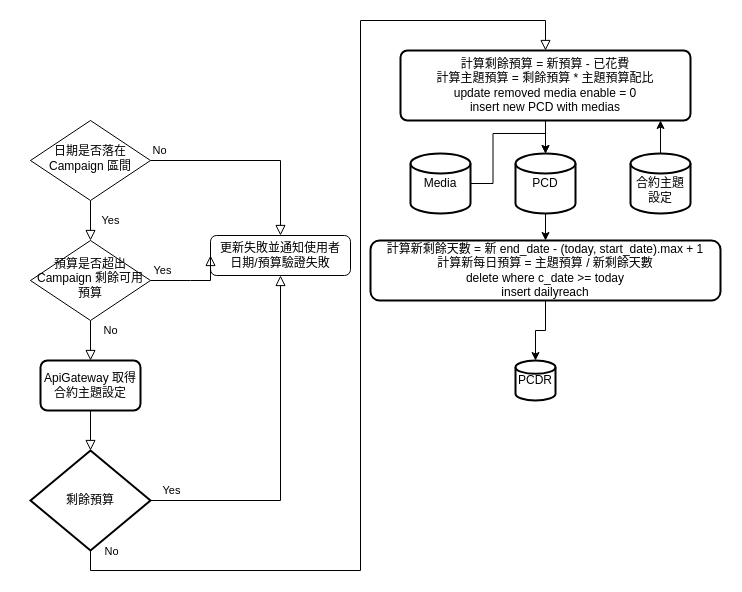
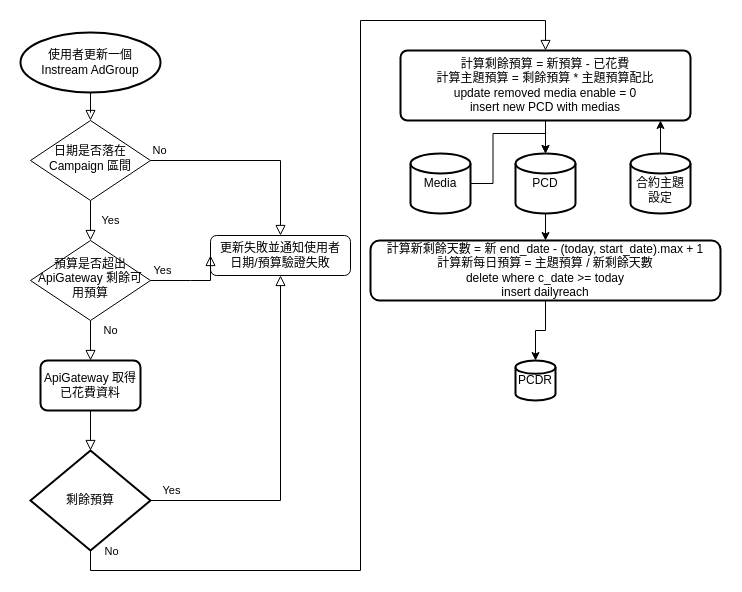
  <mxCell id="0" />
  <mxCell id="1" parent="0" />
+ <mxCell id="2" value="" style="rounded=0;html=1;jettySize=auto;orthogonalLoop=1;fontSize=11;endArrow=block;endFill=0;endSize=8;strokeWidth=1;shadow=0;labelBackgroundColor=none;edgeStyle=orthogonalEdgeStyle;exitX=0.5;exitY=1;exitDx=0;exitDy=0;exitPerimeter=0;" parent="1" source="11" target="5" edge="1"><mxGeometry relative="1" as="geometry"><mxPoint x="90" y="70" as="sourcePoint" /></mxGeometry></mxCell>
  <mxCell id="3" value="Yes" style="rounded=0;html=1;jettySize=auto;orthogonalLoop=1;fontSize=11;endArrow=block;endFill=0;endSize=8;strokeWidth=1;shadow=0;labelBackgroundColor=none;edgeStyle=orthogonalEdgeStyle;" parent="1" source="5" target="9" edge="1"><mxGeometry y="20" relative="1" as="geometry"><mxPoint as="offset" /></mxGeometry></mxCell>
  <mxCell id="4" value="No" style="edgeStyle=orthogonalEdgeStyle;rounded=0;html=1;jettySize=auto;orthogonalLoop=1;fontSize=11;endArrow=block;endFill=0;endSize=8;strokeWidth=1;shadow=0;labelBackgroundColor=none;entryX=0.5;entryY=0;entryDx=0;entryDy=0;" parent="1" source="5" target="6" edge="1"><mxGeometry x="-0.917" y="10" relative="1" as="geometry"><mxPoint as="offset" /></mxGeometry></mxCell>
  <mxCell id="5" value="日期是否落在 Campaign 區間" style="rhombus;whiteSpace=wrap;html=1;shadow=0;fontFamily=Helvetica;fontSize=12;align=center;strokeWidth=1;spacing=6;spacingTop=-4;" parent="1" vertex="1"><mxGeometry x="30" y="120" width="120" height="80" as="geometry" /></mxCell>
  <mxCell id="6" value="更新失敗並通知使用者&lt;br&gt;日期/預算驗證失敗" style="rounded=1;whiteSpace=wrap;html=1;fontSize=12;glass=0;strokeWidth=1;shadow=0;" parent="1" vertex="1"><mxGeometry x="210" y="235" width="140" height="40" as="geometry" /></mxCell>
  <mxCell id="7" value="No" style="rounded=0;html=1;jettySize=auto;orthogonalLoop=1;fontSize=11;endArrow=block;endFill=0;endSize=8;strokeWidth=1;shadow=0;labelBackgroundColor=none;edgeStyle=orthogonalEdgeStyle;entryX=0.5;entryY=0;entryDx=0;entryDy=0;" parent="1" source="9" target="12" edge="1"><mxGeometry x="-0.5" y="20" relative="1" as="geometry"><mxPoint as="offset" /><mxPoint x="90" y="350" as="targetPoint" /></mxGeometry></mxCell>
  <mxCell id="8" value="Yes" style="edgeStyle=orthogonalEdgeStyle;rounded=0;html=1;jettySize=auto;orthogonalLoop=1;fontSize=11;endArrow=block;endFill=0;endSize=8;strokeWidth=1;shadow=0;labelBackgroundColor=none;entryX=0;entryY=0.5;entryDx=0;entryDy=0;" parent="1" source="9" target="6" edge="1"><mxGeometry x="-0.714" y="10" relative="1" as="geometry"><mxPoint as="offset" /><mxPoint x="230" y="340" as="targetPoint" /><Array as="points"><mxPoint x="190" y="280" /><mxPoint x="190" y="280" /></Array></mxGeometry></mxCell>
- <mxCell id="9" value="預算是否超出 Campaign 剩餘可用預算" style="rhombus;whiteSpace=wrap;html=1;shadow=0;fontFamily=Helvetica;fontSize=12;align=center;strokeWidth=1;spacing=6;spacingTop=-4;" parent="1" vertex="1"><mxGeometry x="30" y="240" width="120" height="80" as="geometry" /></mxCell>
+ <mxCell id="9" value="預算是否超出 ApiGateway 剩餘可用預算" style="rhombus;whiteSpace=wrap;html=1;shadow=0;fontFamily=Helvetica;fontSize=12;align=center;strokeWidth=1;spacing=6;spacingTop=-4;" parent="1" vertex="1"><mxGeometry x="30" y="240" width="120" height="80" as="geometry" /></mxCell>
  <mxCell id="10" value="Yes" style="rounded=0;html=1;jettySize=auto;orthogonalLoop=1;fontSize=11;endArrow=block;endFill=0;endSize=8;strokeWidth=1;shadow=0;labelBackgroundColor=none;edgeStyle=orthogonalEdgeStyle;entryX=0.5;entryY=1;entryDx=0;entryDy=0;exitX=1;exitY=0.5;exitDx=0;exitDy=0;exitPerimeter=0;" parent="1" source="13" target="6" edge="1"><mxGeometry x="-0.882" y="10" relative="1" as="geometry"><mxPoint as="offset" /><mxPoint x="280" y="380" as="sourcePoint" /><mxPoint x="400" y="445" as="targetPoint" /></mxGeometry></mxCell>
- <mxCell id="12" value="ApiGateway 取得&lt;br&gt;合約主題設定" style="rounded=1;whiteSpace=wrap;html=1;absoluteArcSize=1;arcSize=14;strokeWidth=2;" parent="1" vertex="1"><mxGeometry x="40" y="360" width="100" height="50" as="geometry" /></mxCell>
+ <mxCell id="11" value="&lt;span style=&quot;&quot;&gt;使用者更新一個 &lt;br&gt;Instream AdGroup&lt;/span&gt;" style="strokeWidth=2;html=1;shape=mxgraph.flowchart.start_1;whiteSpace=wrap;" parent="1" vertex="1"><mxGeometry x="20" y="32" width="140" height="60" as="geometry" /></mxCell>
+ <mxCell id="12" value="ApiGateway 取得&lt;br&gt;已花費資料" style="rounded=1;whiteSpace=wrap;html=1;absoluteArcSize=1;arcSize=14;strokeWidth=2;" parent="1" vertex="1"><mxGeometry x="40" y="360" width="100" height="50" as="geometry" /></mxCell>
  <mxCell id="13" value="剩餘預算" style="strokeWidth=2;html=1;shape=mxgraph.flowchart.decision;whiteSpace=wrap;" parent="1" vertex="1"><mxGeometry x="30" y="450" width="120" height="100" as="geometry" /></mxCell>
  <mxCell id="14" value="&lt;br&gt;" style="rounded=0;html=1;jettySize=auto;orthogonalLoop=1;fontSize=11;endArrow=block;endFill=0;endSize=8;strokeWidth=1;shadow=0;labelBackgroundColor=none;edgeStyle=orthogonalEdgeStyle;exitX=0.5;exitY=1;exitDx=0;exitDy=0;" parent="1" source="12" target="13" edge="1"><mxGeometry x="0.333" y="20" relative="1" as="geometry"><mxPoint as="offset" /><mxPoint x="290" y="390" as="sourcePoint" /><mxPoint x="290" y="310" as="targetPoint" /></mxGeometry></mxCell>
  <mxCell id="15" value="" style="rounded=0;html=1;jettySize=auto;orthogonalLoop=1;fontSize=11;endArrow=block;endFill=0;endSize=8;strokeWidth=1;shadow=0;labelBackgroundColor=none;edgeStyle=orthogonalEdgeStyle;exitX=0.5;exitY=1;exitDx=0;exitDy=0;exitPerimeter=0;entryX=0.5;entryY=0;entryDx=0;entryDy=0;" parent="1" source="13" target="18" edge="1"><mxGeometry x="0.333" y="20" relative="1" as="geometry"><mxPoint as="offset" /><mxPoint x="100" y="330" as="sourcePoint" /><mxPoint x="590" y="20" as="targetPoint" /><Array as="points"><mxPoint x="90" y="570" /><mxPoint x="360" y="570" /><mxPoint x="360" y="20" /><mxPoint x="545" y="20" /></Array></mxGeometry></mxCell>
  <mxCell id="16" value="No" style="edgeLabel;html=1;align=center;verticalAlign=middle;resizable=0;points=[];" parent="15" vertex="1" connectable="0"><mxGeometry x="-0.294" relative="1" as="geometry"><mxPoint x="-250" y="62" as="offset" /></mxGeometry></mxCell>
  <mxCell id="17" value="" style="edgeStyle=orthogonalEdgeStyle;rounded=0;orthogonalLoop=1;jettySize=auto;html=1;entryX=0.5;entryY=0;entryDx=0;entryDy=0;entryPerimeter=0;" parent="1" source="18" target="20" edge="1"><mxGeometry relative="1" as="geometry"><mxPoint x="545" y="180" as="targetPoint" /></mxGeometry></mxCell>
  <mxCell id="18" value="&lt;div style=&quot;&quot;&gt;計算剩餘預算 = 新預算 - 已花費&lt;/div&gt;&lt;div style=&quot;&quot;&gt;計算主題預算 = 剩餘預算 * 主題預算配比&lt;/div&gt;&lt;div style=&quot;&quot;&gt;update removed media enable = 0&lt;/div&gt;&lt;div style=&quot;&quot;&gt;insert new PCD with medias&lt;/div&gt;" style="rounded=1;whiteSpace=wrap;html=1;absoluteArcSize=1;arcSize=14;strokeWidth=2;align=center;" parent="1" vertex="1"><mxGeometry x="400" y="50" width="290" height="70" as="geometry" /></mxCell>
  <mxCell id="19" value="" style="edgeStyle=orthogonalEdgeStyle;rounded=0;orthogonalLoop=1;jettySize=auto;html=1;exitX=0.5;exitY=1;exitDx=0;exitDy=0;exitPerimeter=0;" edge="1" parent="1" source="20" target="24"><mxGeometry relative="1" as="geometry"><mxPoint x="545" y="200" as="sourcePoint" /></mxGeometry></mxCell>
  <mxCell id="20" value="PCD" style="strokeWidth=2;html=1;shape=mxgraph.flowchart.database;whiteSpace=wrap;" parent="1" vertex="1"><mxGeometry x="515" y="153" width="60" height="60" as="geometry" /></mxCell>
  <mxCell id="21" value="" style="edgeStyle=orthogonalEdgeStyle;rounded=0;orthogonalLoop=1;jettySize=auto;html=1;" parent="1" source="22" target="18" edge="1"><mxGeometry relative="1" as="geometry"><Array as="points"><mxPoint x="660" y="100" /><mxPoint x="660" y="100" /></Array></mxGeometry></mxCell>
  <mxCell id="22" value="&lt;br&gt;合約主題設定" style="strokeWidth=2;html=1;shape=mxgraph.flowchart.database;whiteSpace=wrap;" parent="1" vertex="1"><mxGeometry x="630" y="153" width="60" height="60" as="geometry" /></mxCell>
  <mxCell id="23" value="" style="edgeStyle=orthogonalEdgeStyle;rounded=0;orthogonalLoop=1;jettySize=auto;html=1;" edge="1" parent="1" source="24" target="25"><mxGeometry relative="1" as="geometry" /></mxCell>
  <mxCell id="24" value="計算新剩餘天數 = 新 end_date - (today, start_date).max + 1&lt;br&gt;計算新每日預算 = 主題預算 / 新剩餘天數&lt;br&gt;delete where c_date &amp;gt;= today&lt;br&gt;insert dailyreach" style="rounded=1;whiteSpace=wrap;html=1;strokeWidth=2;" vertex="1" parent="1"><mxGeometry x="370" y="240" width="350" height="60" as="geometry" /></mxCell>
  <mxCell id="25" value="PCDR" style="strokeWidth=2;html=1;shape=mxgraph.flowchart.database;whiteSpace=wrap;" vertex="1" parent="1"><mxGeometry x="515" y="360" width="40" height="40" as="geometry" /></mxCell>
  <mxCell id="26" value="" style="edgeStyle=orthogonalEdgeStyle;rounded=0;orthogonalLoop=1;jettySize=auto;html=1;entryX=0.5;entryY=0;entryDx=0;entryDy=0;entryPerimeter=0;" edge="1" parent="1" source="27" target="20"><mxGeometry relative="1" as="geometry" /></mxCell>
  <mxCell id="27" value="Media" style="strokeWidth=2;html=1;shape=mxgraph.flowchart.database;whiteSpace=wrap;" vertex="1" parent="1"><mxGeometry x="410" y="153" width="60" height="60" as="geometry" /></mxCell>
